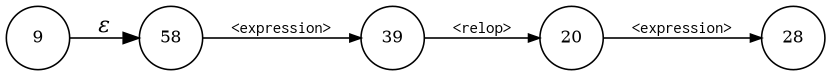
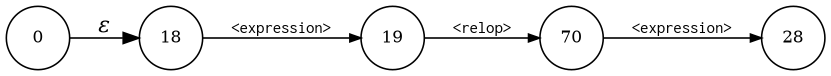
  digraph {
    rankdir=LR
    node [fixedsize=true fontsize=11 peripheries=1 shape=circle]
    edge [fontname=Courier arrowhead=normal arrowsize=.7 fontsize=11]
-   n1 [label=9 width=.55]
-   n2 [label=58 width=.55]
-   n3 [label=39 width=.55]
-   n4 [label=20 width=.55]
+   n1 [label=0 width=.55]
+   n2 [label=18 width=.55]
+   n3 [label=19 width=.55]
+   n4 [label=70 width=.55]
    n5 [label=28 width=.55]
    n1 -> n2 [fontname="Times-Italic" label="&epsilon;" arrowhead="" arrowsize="" fontsize=""]
    n2 -> n3 [label="<expression>"]
    n3 -> n4 [label="<relop>"]
    n4 -> n5 [label="<expression>"]
  }
